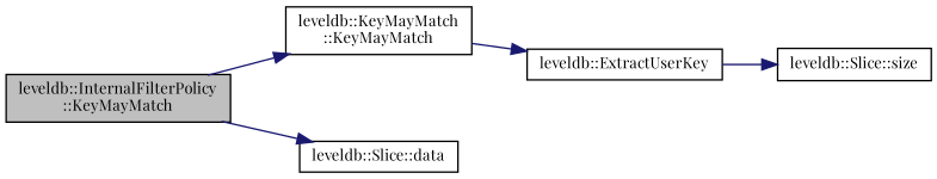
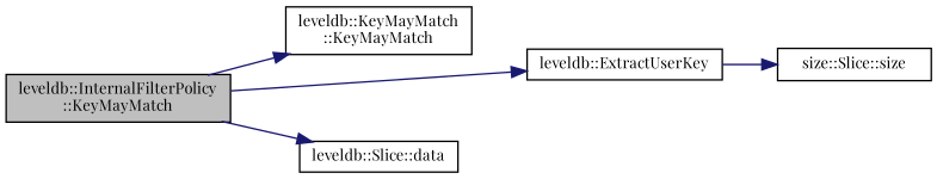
  digraph {
    fontname="Playfair Display"
    rankdir=LR
    node [color=black fillcolor=white fontname="Playfair Display" fontsize=10 shape=record style=filled]
    edge [color=midnightblue fontname="Playfair Display" fontsize=10 labelfontname=Helvetica labelfontsize=10 style=solid]
    n1 [fillcolor=grey75 fontcolor=black height=0.2 label="leveldb::InternalFilterPolicy\l::KeyMayMatch" width=0.4]
    n2 [height=0.2 label="leveldb::KeyMayMatch\l::KeyMayMatch" width=0.4]
    n3 [height=0.2 label="leveldb::ExtractUserKey" width=0.4]
    n4 [height=0.2 label="leveldb::Slice::data" width=0.4]
-   n5 [height=0.2 label="leveldb::Slice::size" width=0.4]
+   n5 [height=0.2 label="size::Slice::size" width=0.4]
    n1 -> n2
-   n2 -> n3
+   n1 -> n3
    n1 -> n4
    n3 -> n5
  }
